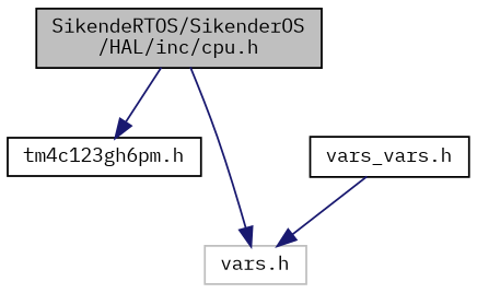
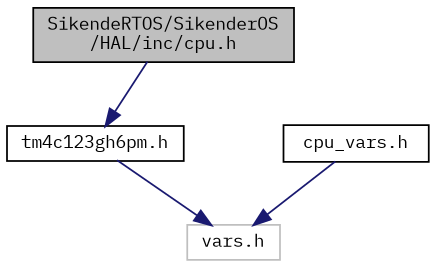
  digraph {
    fontname="IBM Plex Mono"
    node [color=black fillcolor=white fontname="IBM Plex Mono" fontsize=10 shape=record style=filled]
    edge [color=midnightblue fontname="IBM Plex Mono" fontsize=10 labelfontname=Helvetica labelfontsize=10 style=solid]
    n1 [fillcolor=grey75 fontcolor=black height=0.2 label="SikendeRTOS/SikenderOS\l/HAL/inc/cpu.h" width=0.4]
    n2 [height=0.2 label="tm4c123gh6pm.h" width=0.4]
    n3 [color=grey75 height=0.2 label="vars.h" width=0.4]
-   n4 [height=0.2 label="vars_vars.h" width=0.4]
+   n4 [height=0.2 label="cpu_vars.h" width=0.4]
    n1 -> n2
-   n1 -> n3
+   n2 -> n3
    n4 -> n3
  }
